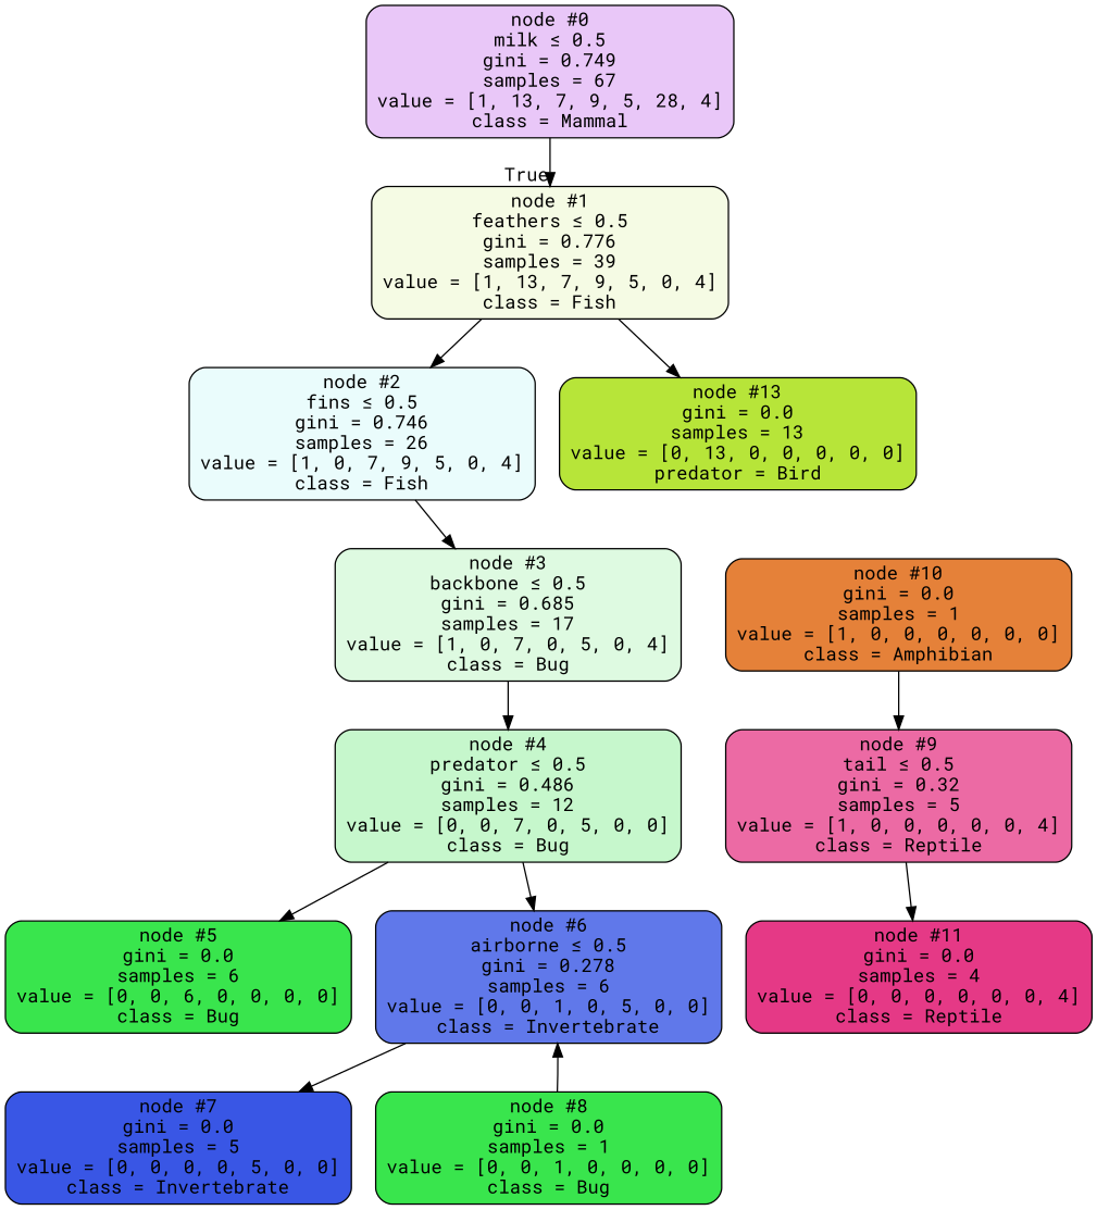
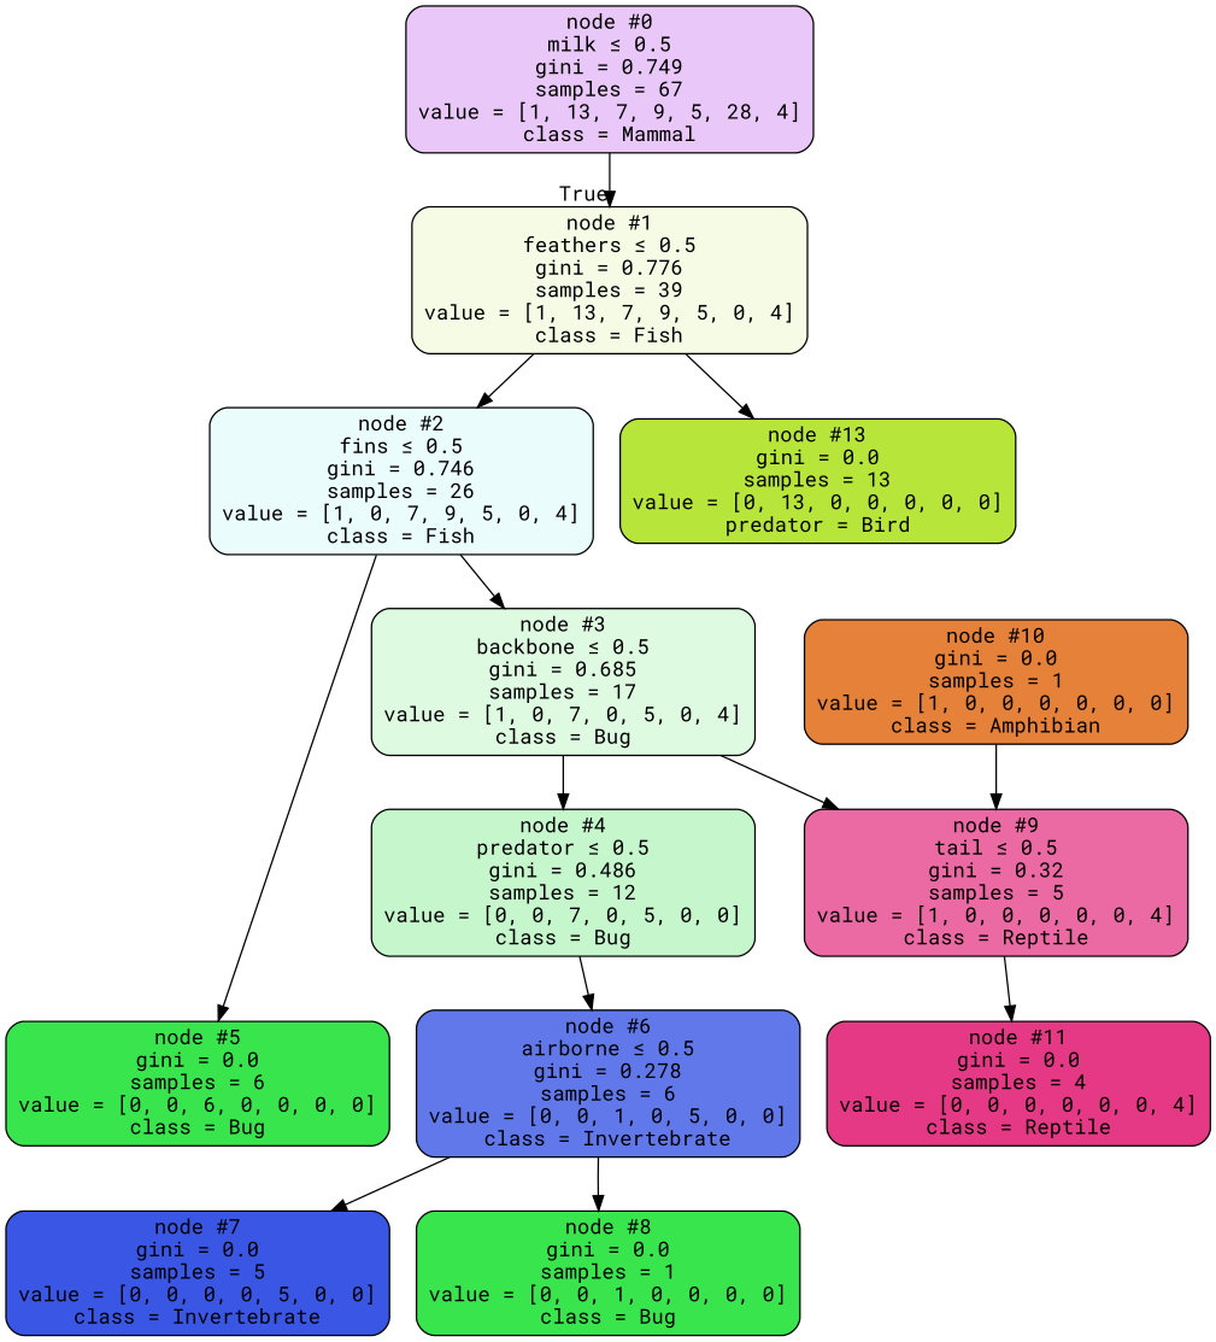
  digraph {
    fontname="Roboto Mono"
    node [color=black fillcolor="#39e54dff" fontname="Roboto Mono" shape=box style="filled, rounded"]
    edge [fontname="Roboto Mono"]
    n1 [fillcolor="#b139e547" label=<node &#35;0<br/>milk &le; 0.5<br/>gini = 0.749<br/>samples = 67<br/>value = [1, 13, 7, 9, 5, 28, 4]<br/>class = Mammal>]
    n2 [fillcolor="#b7e53922" label=<node &#35;1<br/>feathers &le; 0.5<br/>gini = 0.776<br/>samples = 39<br/>value = [1, 13, 7, 9, 5, 0, 4]<br/>class = Fish>]
    n3 [fillcolor="#39e5e21b" label=<node &#35;2<br/>fins &le; 0.5<br/>gini = 0.746<br/>samples = 26<br/>value = [1, 0, 7, 9, 5, 0, 4]<br/>class = Fish>]
    n4 [fillcolor="#b7e539ff" label=<node &#35;13<br/>gini = 0.0<br/>samples = 13<br/>value = [0, 13, 0, 0, 0, 0, 0]<br/>predator = Bird>]
    n5 [fillcolor="#39e54d2a" label=<node &#35;3<br/>backbone &le; 0.5<br/>gini = 0.685<br/>samples = 17<br/>value = [1, 0, 7, 0, 5, 0, 4]<br/>class = Bug>]
    n6 [fillcolor="#39e54d49" label=<node &#35;4<br/>predator &le; 0.5<br/>gini = 0.486<br/>samples = 12<br/>value = [0, 0, 7, 0, 5, 0, 0]<br/>class = Bug>]
    n7 [fillcolor="#e53986bf" label=<node &#35;9<br/>tail &le; 0.5<br/>gini = 0.32<br/>samples = 5<br/>value = [1, 0, 0, 0, 0, 0, 4]<br/>class = Reptile>]
    n8 [label=<node &#35;5<br/>gini = 0.0<br/>samples = 6<br/>value = [0, 0, 6, 0, 0, 0, 0]<br/>class = Bug>]
    n9 [fillcolor="#3956e5cc" label=<node &#35;6<br/>airborne &le; 0.5<br/>gini = 0.278<br/>samples = 6<br/>value = [0, 0, 1, 0, 5, 0, 0]<br/>class = Invertebrate>]
    n10 [fillcolor="#e53986ff" label=<node &#35;11<br/>gini = 0.0<br/>samples = 4<br/>value = [0, 0, 0, 0, 0, 0, 4]<br/>class = Reptile>]
    n11 [fillcolor="#3956e5ff" label=<node &#35;7<br/>gini = 0.0<br/>samples = 5<br/>value = [0, 0, 0, 0, 5, 0, 0]<br/>class = Invertebrate>]
    n12 [label=<node &#35;8<br/>gini = 0.0<br/>samples = 1<br/>value = [0, 0, 1, 0, 0, 0, 0]<br/>class = Bug>]
    n13 [fillcolor="#e58139ff" label=<node &#35;10<br/>gini = 0.0<br/>samples = 1<br/>value = [1, 0, 0, 0, 0, 0, 0]<br/>class = Amphibian>]
    n1 -> n2 [headlabel=True labelangle=45 labeldistance=2.5]
    n2 -> n3
    n2 -> n4
    n3 -> n5
    n5 -> n6
-   n6 -> n8
+   n5 -> n7
+   n3 -> n8
    n6 -> n9
    n7 -> n10
    n9 -> n11
-   n12 -> n9
+   n9 -> n12
    n13 -> n7
  }
